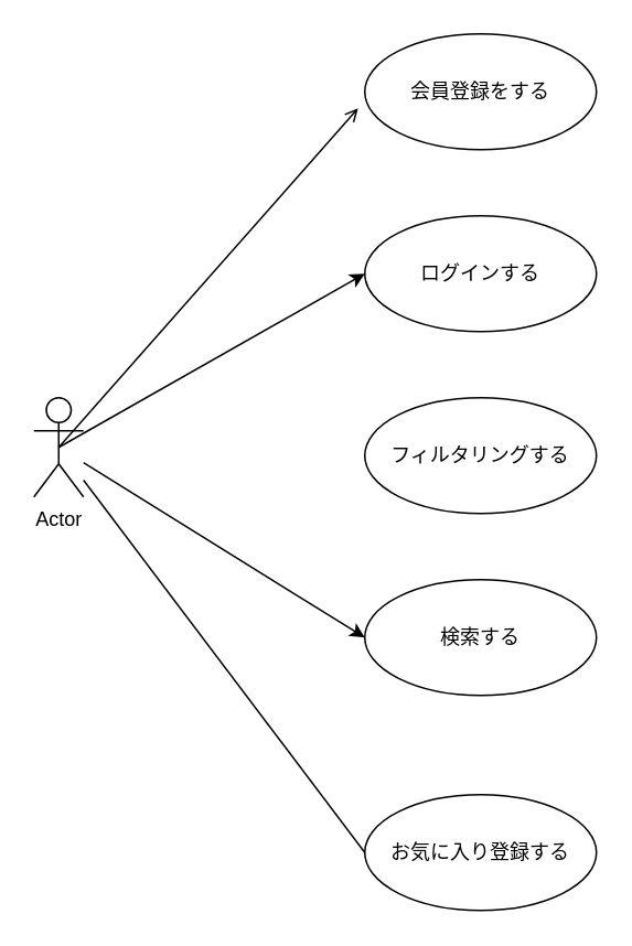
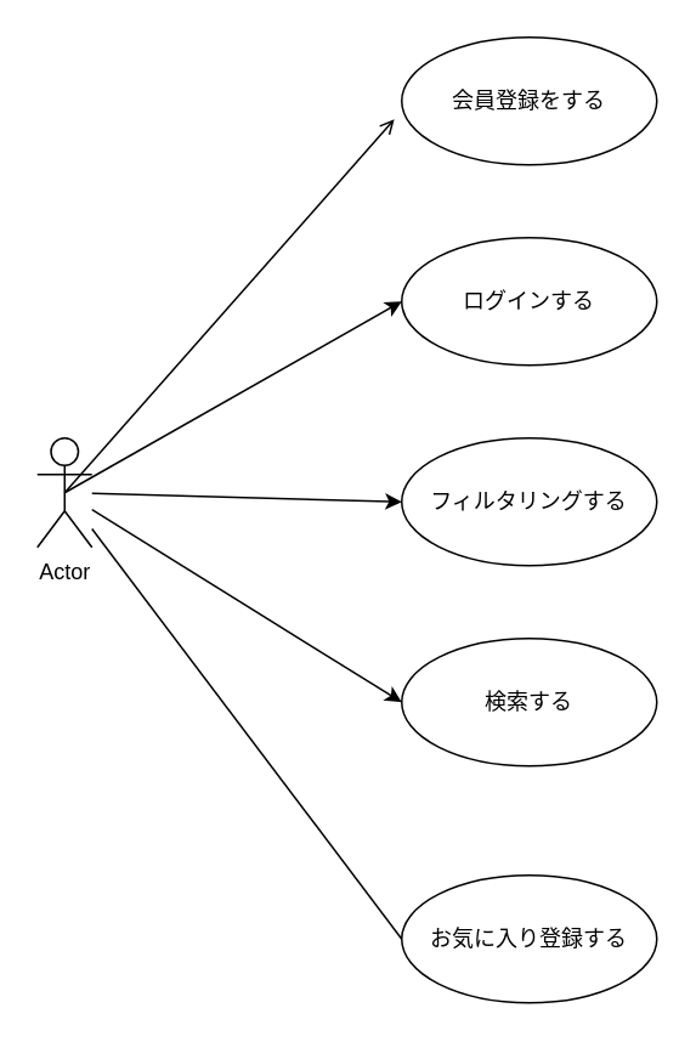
  <mxCell id="0" />
  <mxCell id="1" parent="0" />
  <mxCell id="2" style="edgeStyle=none;html=1;exitX=0.5;exitY=0.5;exitDx=0;exitDy=0;exitPerimeter=0;entryX=-0.029;entryY=0.643;entryDx=0;entryDy=0;entryPerimeter=0;endArrow=open;" parent="1" source="7" target="8" edge="1"><mxGeometry relative="1" as="geometry"><mxPoint x="110" y="260" as="targetPoint" /></mxGeometry></mxCell>
  <mxCell id="3" style="edgeStyle=none;html=1;exitX=0.5;exitY=0.5;exitDx=0;exitDy=0;exitPerimeter=0;entryX=0;entryY=0.5;entryDx=0;entryDy=0;" parent="1" source="7" target="9" edge="1"><mxGeometry relative="1" as="geometry" /></mxCell>
+ <mxCell id="4" style="edgeStyle=none;html=1;entryX=0;entryY=0.5;entryDx=0;entryDy=0;" parent="1" source="7" target="10" edge="1"><mxGeometry relative="1" as="geometry" /></mxCell>
  <mxCell id="5" style="edgeStyle=none;html=1;entryX=0;entryY=0.5;entryDx=0;entryDy=0;" parent="1" source="7" target="11" edge="1"><mxGeometry relative="1" as="geometry" /></mxCell>
  <mxCell id="6" style="edgeStyle=none;html=1;entryX=0;entryY=0.5;entryDx=0;entryDy=0;endArrow=none;" parent="1" source="7" target="12" edge="1"><mxGeometry relative="1" as="geometry" /></mxCell>
  <mxCell id="7" value="Actor" style="shape=umlActor;verticalLabelPosition=bottom;verticalAlign=top;html=1;" parent="1" vertex="1"><mxGeometry x="20" y="240" width="30" height="60" as="geometry" /></mxCell>
  <mxCell id="8" value="会員登録をする" style="ellipse;whiteSpace=wrap;html=1;" parent="1" vertex="1"><mxGeometry x="220" y="20" width="140" height="70" as="geometry" /></mxCell>
  <mxCell id="9" value="ログインする" style="ellipse;whiteSpace=wrap;html=1;" parent="1" vertex="1"><mxGeometry x="220" y="130" width="140" height="70" as="geometry" /></mxCell>
  <mxCell id="10" value="フィルタリングする" style="ellipse;whiteSpace=wrap;html=1;" parent="1" vertex="1"><mxGeometry x="220" y="240" width="140" height="70" as="geometry" /></mxCell>
  <mxCell id="11" value="検索する" style="ellipse;whiteSpace=wrap;html=1;" parent="1" vertex="1"><mxGeometry x="220" y="350" width="140" height="70" as="geometry" /></mxCell>
  <mxCell id="12" value="お気に入り登録する" style="ellipse;whiteSpace=wrap;html=1;" parent="1" vertex="1"><mxGeometry x="220" y="480" width="140" height="70" as="geometry" /></mxCell>
